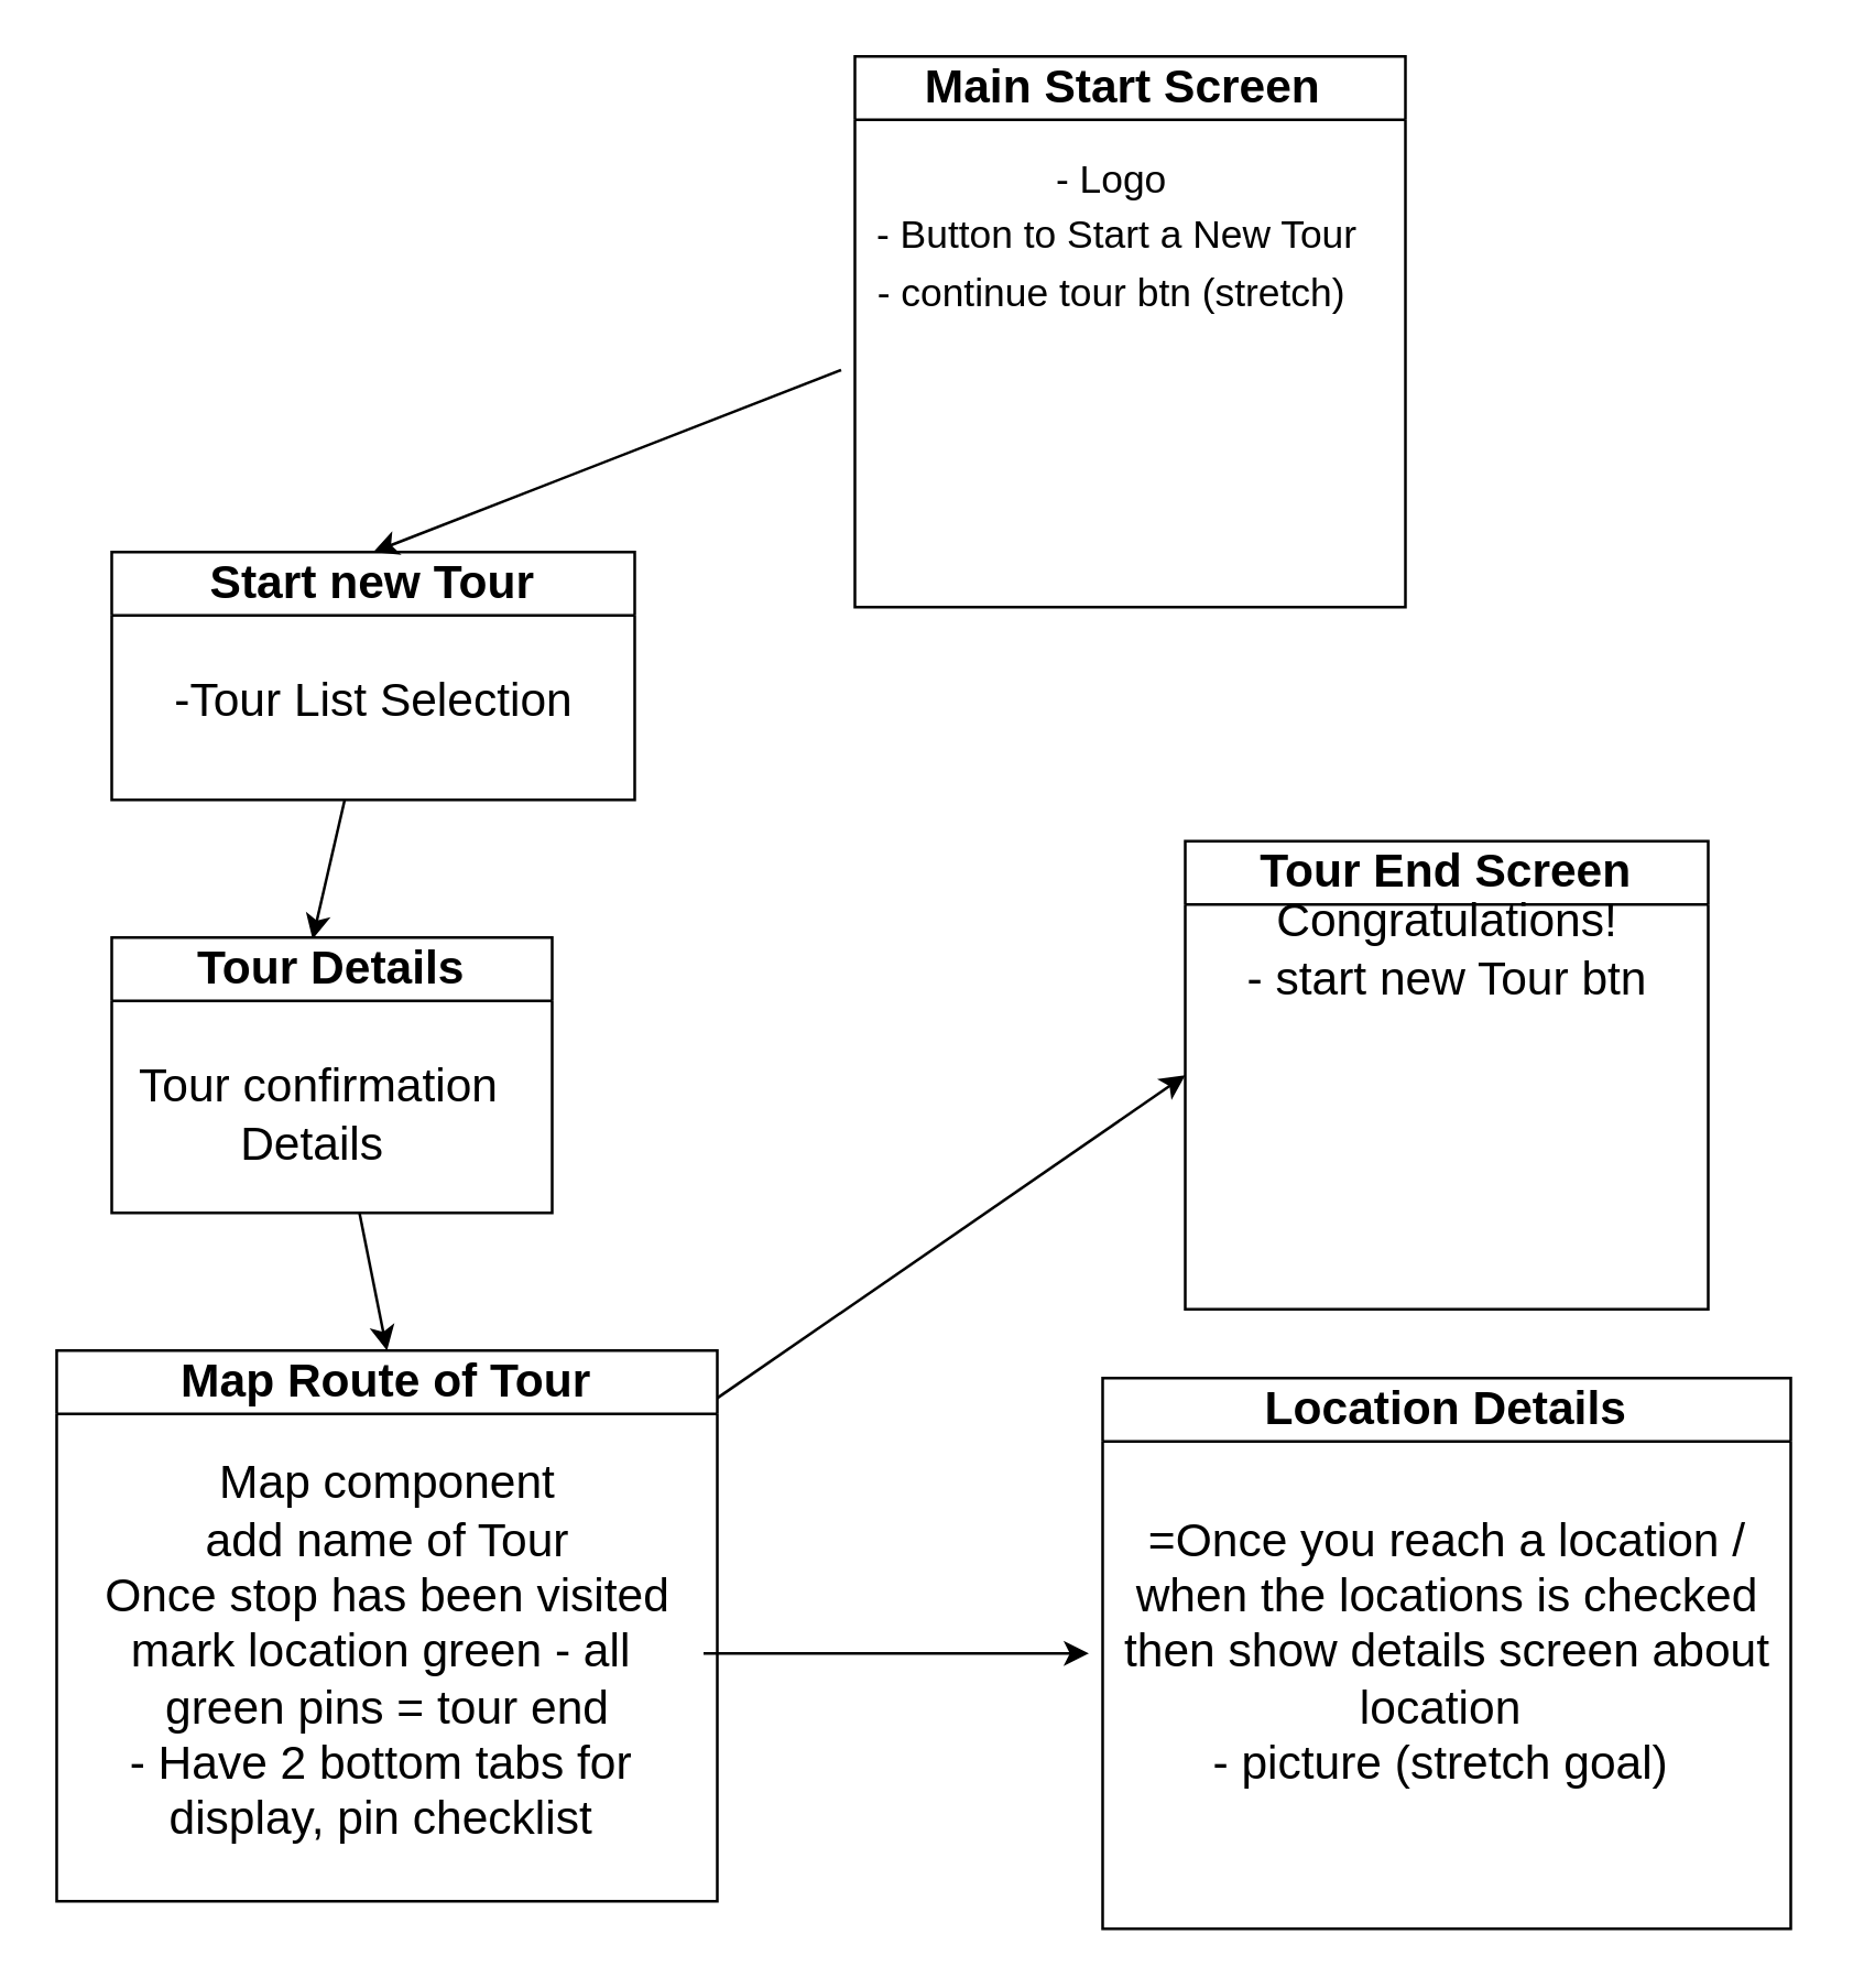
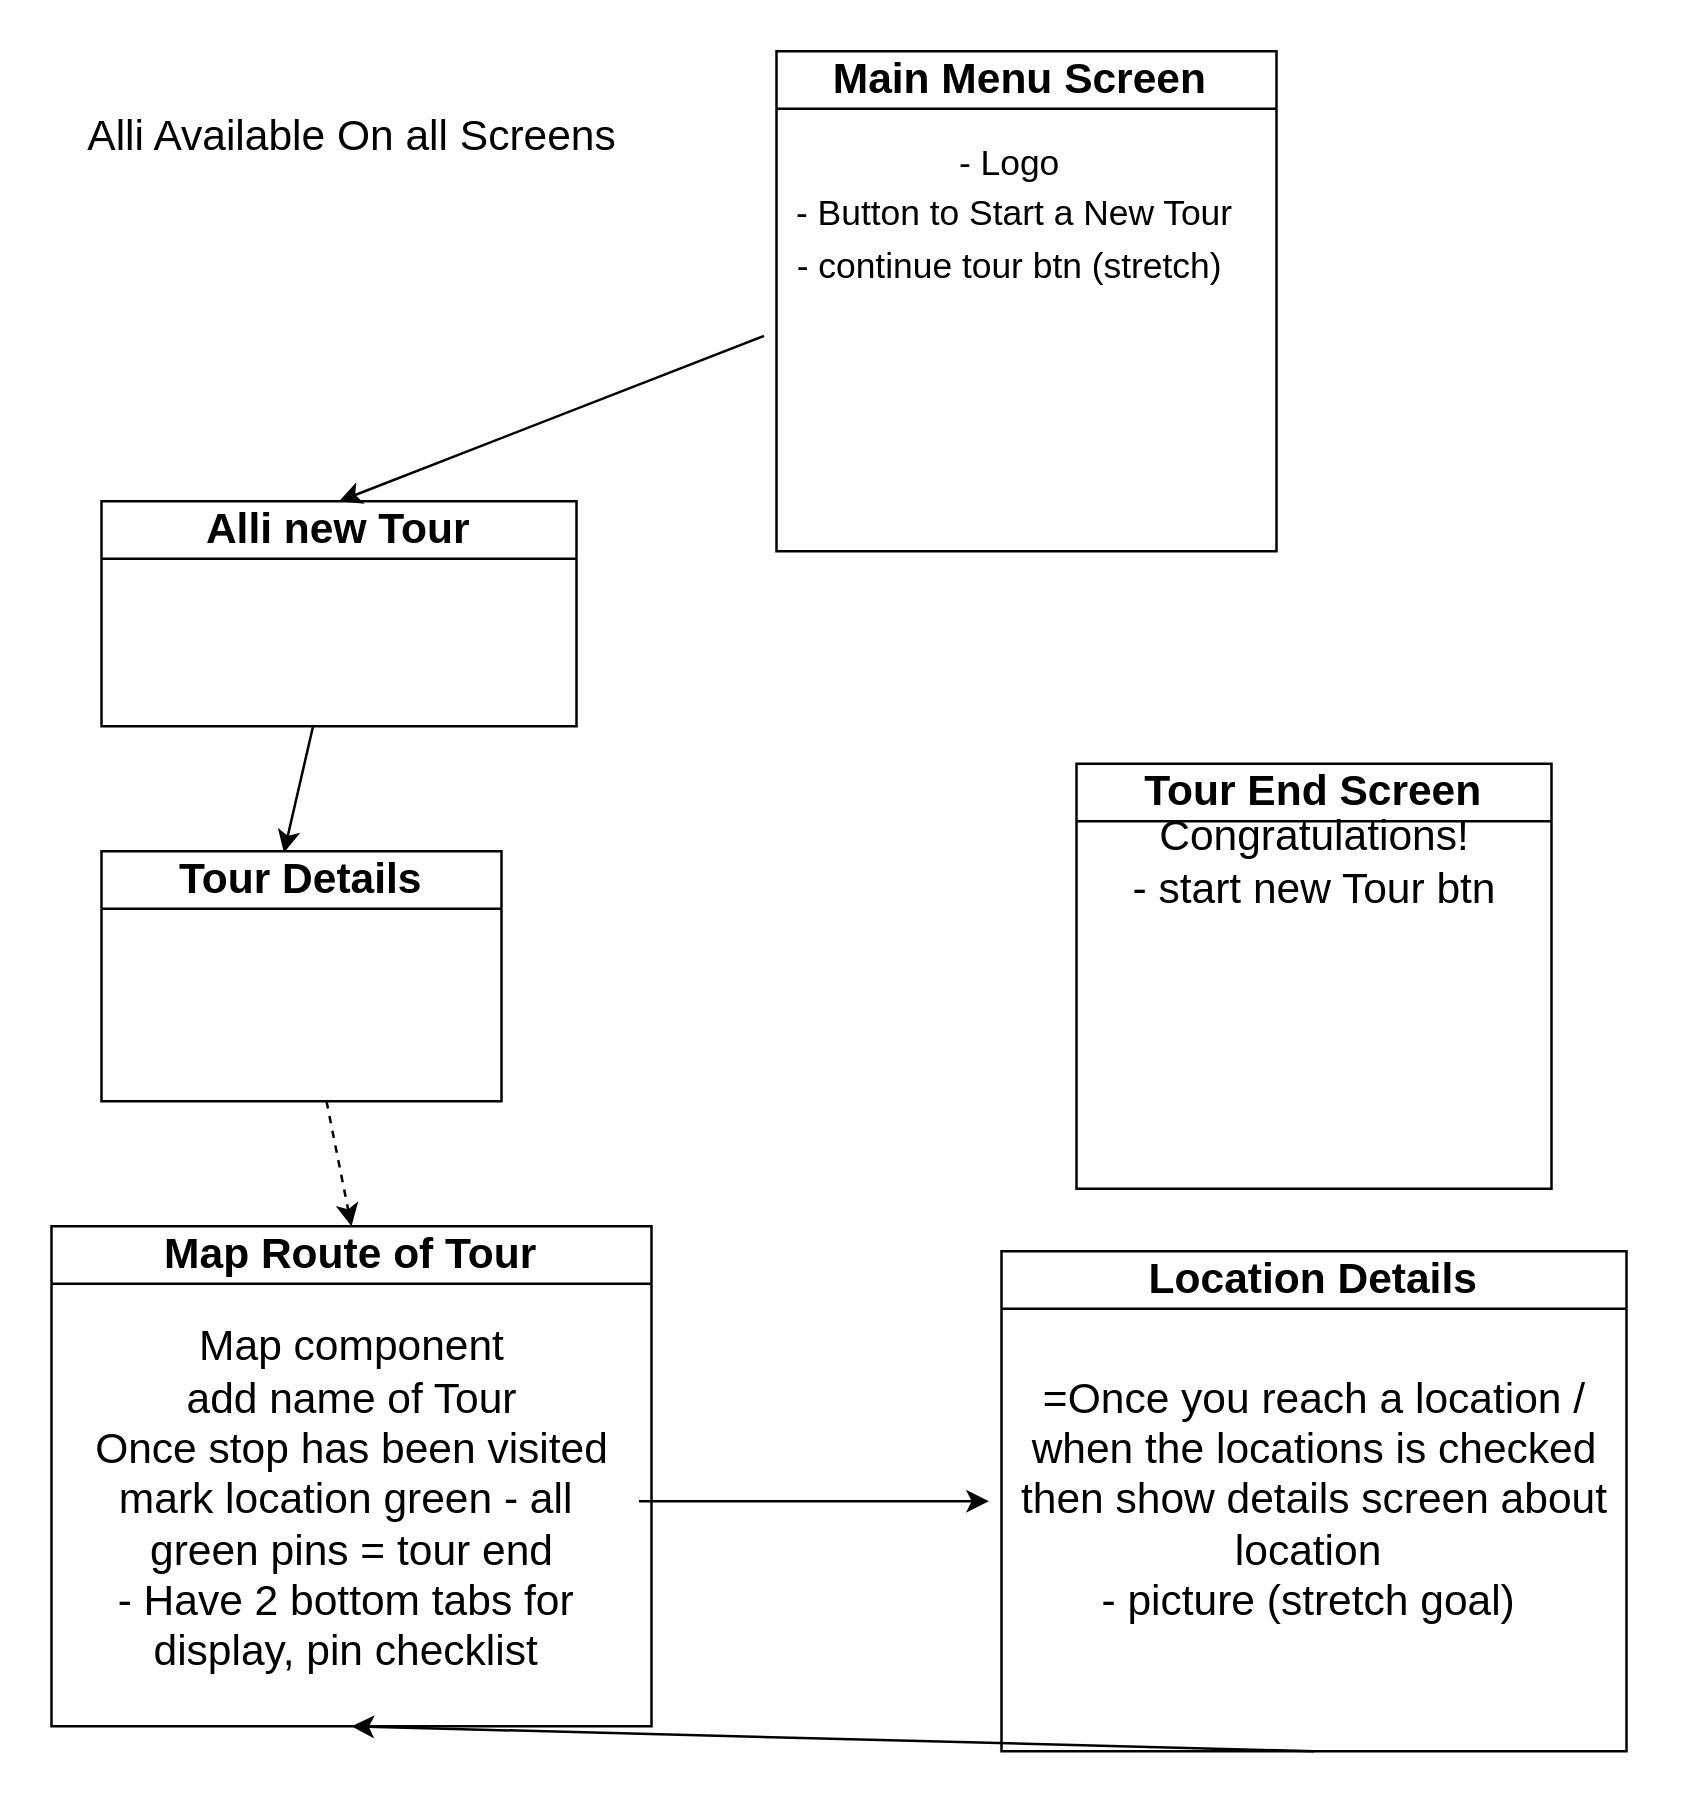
  <mxCell id="0" />
  <mxCell id="1" parent="0" />
- <mxCell id="2" value="&lt;font style=&quot;font-size: 17px;&quot;&gt;Main Start Screen&amp;nbsp;&lt;/font&gt;" style="swimlane;whiteSpace=wrap;html=1;" parent="1" vertex="1"><mxGeometry x="310" y="20" width="200" height="200" as="geometry" /></mxCell>
+ <mxCell id="2" value="&lt;font style=&quot;font-size: 17px;&quot;&gt;Main Menu Screen&amp;nbsp;&lt;/font&gt;" style="swimlane;whiteSpace=wrap;html=1;" parent="1" vertex="1"><mxGeometry x="310" y="20" width="200" height="200" as="geometry" /></mxCell>
  <mxCell id="3" value="&lt;span style=&quot;font-size: 14.167px;&quot;&gt;- Logo&amp;nbsp;&lt;br&gt;- Button to Start a New Tour&lt;br&gt;- continue tour btn (stretch)&amp;nbsp;&lt;br&gt;&lt;br&gt;&lt;/span&gt;" style="text;html=1;align=center;verticalAlign=middle;resizable=0;points=[];autosize=1;strokeColor=none;fillColor=none;fontSize=17;" parent="2" vertex="1"><mxGeometry x="-5" y="25" width="200" height="100" as="geometry" /></mxCell>
  <mxCell id="4" style="edgeStyle=none;html=1;entryX=0.456;entryY=0.006;entryDx=0;entryDy=0;entryPerimeter=0;fontSize=17;" parent="1" source="5" target="13" edge="1"><mxGeometry relative="1" as="geometry" /></mxCell>
- <mxCell id="5" value="Start new Tour" style="swimlane;whiteSpace=wrap;html=1;fontSize=17;" parent="1" vertex="1"><mxGeometry x="40" y="200" width="190" height="90" as="geometry" /></mxCell>
- <mxCell id="6" value="-Tour List Selection" style="text;html=1;align=center;verticalAlign=middle;resizable=0;points=[];autosize=1;strokeColor=none;fillColor=none;fontSize=17;" parent="5" vertex="1"><mxGeometry x="10" y="40" width="170" height="30" as="geometry" /></mxCell>
+ <mxCell id="5" value="Alli new Tour" style="swimlane;whiteSpace=wrap;html=1;fontSize=17;" parent="1" vertex="1"><mxGeometry x="40" y="200" width="190" height="90" as="geometry" /></mxCell>
  <mxCell id="7" style="edgeStyle=none;html=1;entryX=0.5;entryY=0;entryDx=0;entryDy=0;fontSize=17;" parent="1" source="3" target="5" edge="1"><mxGeometry relative="1" as="geometry" /></mxCell>
- <mxCell id="9" style="edgeStyle=none;html=1;entryX=0;entryY=0.5;entryDx=0;entryDy=0;fontSize=17;" parent="1" source="10" target="15" edge="1"><mxGeometry relative="1" as="geometry" /></mxCell>
+ <mxCell id="8" value="Alli Available On all Screens" style="text;html=1;align=center;verticalAlign=middle;resizable=0;points=[];autosize=1;strokeColor=none;fillColor=none;fontSize=17;" parent="1" vertex="1"><mxGeometry x="25" y="40" width="230" height="30" as="geometry" /></mxCell>
  <mxCell id="10" value="Map Route of Tour" style="swimlane;whiteSpace=wrap;html=1;fontSize=17;" parent="1" vertex="1"><mxGeometry x="20" y="490" width="240" height="200" as="geometry"><mxRectangle x="60" y="480" width="190" height="30" as="alternateBounds" /></mxGeometry></mxCell>
  <mxCell id="11" value="Map component&lt;br&gt;add name of Tour&lt;br&gt;Once stop has been visited&lt;br&gt;mark location green - all&amp;nbsp;&lt;br&gt;green pins = tour end&lt;br&gt;- Have 2 bottom tabs for&amp;nbsp;&lt;br&gt;display, pin checklist&amp;nbsp;" style="text;html=1;align=center;verticalAlign=middle;resizable=0;points=[];autosize=1;strokeColor=none;fillColor=none;fontSize=17;" parent="10" vertex="1"><mxGeometry x="5" y="30" width="230" height="160" as="geometry" /></mxCell>
- <mxCell id="12" style="edgeStyle=none;html=1;entryX=0.5;entryY=0;entryDx=0;entryDy=0;fontSize=17;" parent="1" source="13" target="10" edge="1"><mxGeometry relative="1" as="geometry" /></mxCell>
+ <mxCell id="12" style="edgeStyle=none;html=1;entryX=0.5;entryY=0;entryDx=0;entryDy=0;fontSize=17;dashed=1;" parent="1" source="13" target="10" edge="1"><mxGeometry relative="1" as="geometry" /></mxCell>
  <mxCell id="13" value="Tour Details" style="swimlane;whiteSpace=wrap;html=1;fontSize=17;" parent="1" vertex="1"><mxGeometry x="40" y="340" width="160" height="100" as="geometry" /></mxCell>
- <mxCell id="14" value="Tour confirmation&lt;br&gt;Details&amp;nbsp;" style="text;html=1;align=center;verticalAlign=middle;resizable=0;points=[];autosize=1;strokeColor=none;fillColor=none;fontSize=17;" parent="13" vertex="1"><mxGeometry y="40" width="150" height="50" as="geometry" /></mxCell>
  <mxCell id="15" value="Tour End Screen" style="swimlane;whiteSpace=wrap;html=1;fontSize=17;" parent="1" vertex="1"><mxGeometry x="430" y="305" width="190" height="170" as="geometry" /></mxCell>
  <mxCell id="16" value="Congratulations!&lt;br&gt;- start new Tour btn" style="text;html=1;align=center;verticalAlign=middle;resizable=0;points=[];autosize=1;strokeColor=none;fillColor=none;fontSize=17;" parent="15" vertex="1"><mxGeometry x="10" y="15" width="170" height="50" as="geometry" /></mxCell>
+ <mxCell id="17" style="edgeStyle=none;html=1;exitX=0.5;exitY=1;exitDx=0;exitDy=0;entryX=0.5;entryY=1;entryDx=0;entryDy=0;fontSize=17;" parent="1" source="18" target="10" edge="1"><mxGeometry relative="1" as="geometry" /></mxCell>
  <mxCell id="18" value="Location Details" style="swimlane;whiteSpace=wrap;html=1;fontSize=17;" parent="1" vertex="1"><mxGeometry x="400" y="500" width="250" height="200" as="geometry" /></mxCell>
  <mxCell id="19" value="=Once you reach a location /&lt;br&gt;when the locations is checked&lt;br&gt;then show details screen about&lt;br&gt;location&amp;nbsp;&lt;br&gt;- picture (stretch goal)&amp;nbsp;" style="text;html=1;align=center;verticalAlign=middle;resizable=0;points=[];autosize=1;strokeColor=none;fillColor=none;fontSize=17;" parent="18" vertex="1"><mxGeometry x="-5" y="40" width="260" height="120" as="geometry" /></mxCell>
  <mxCell id="20" style="edgeStyle=none;html=1;fontSize=17;" parent="1" source="11" target="19" edge="1"><mxGeometry relative="1" as="geometry" /></mxCell>
